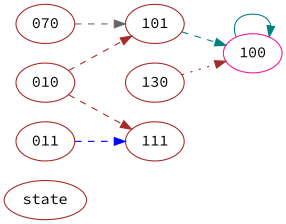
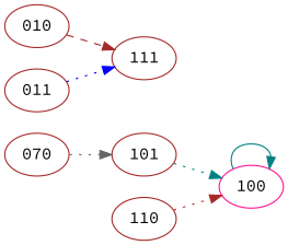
  digraph {
    fontname="Source Code Pro"
    rankdir=LR
    node [color=brown fontname="Source Code Pro"]
    edge [color=brown fontname="Source Code Pro" style=dotted]
-   state
    n2 [label=070]
    101
    100 [color=deeppink]
    010
    111
    011
-   110 [label=130]
-   n2 -> 101 [color=gray40 style=dashed]
-   101 -> 100 [color=teal style=dashed]
+   110
+   n2 -> 101 [color=gray40]
+   101 -> 100 [color=teal]
    100 -> 100 [color=teal style=solid]
-   010 -> 101 [style=dashed]
    010 -> 111 [style=dashed]
-   011 -> 111 [color=blue style=dashed]
+   011 -> 111 [color=blue]
    110 -> 100
  }
